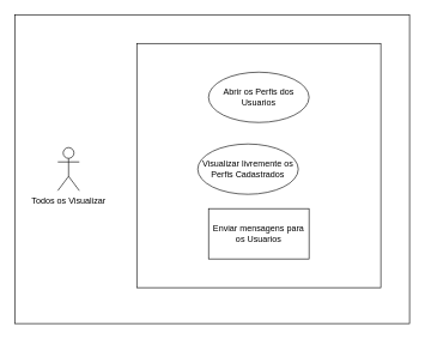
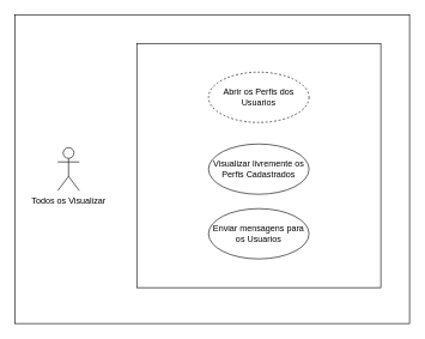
  <mxCell id="0" />
  <mxCell id="1" parent="0" />
  <mxCell id="2" value="" style="html=1;whiteSpace=wrap;" vertex="1" parent="1"><mxGeometry x="20" y="20" width="550" height="430" as="geometry" /></mxCell>
  <mxCell id="3" value="&lt;div&gt;Todos os Visualizar&lt;/div&gt;&lt;div&gt;&lt;br&gt;&lt;/div&gt;" style="shape=umlActor;verticalLabelPosition=bottom;verticalAlign=top;html=1;" vertex="1" parent="1"><mxGeometry x="80" y="205" width="30" height="60" as="geometry" /></mxCell>
  <mxCell id="4" value="" style="html=1;whiteSpace=wrap;" vertex="1" parent="1"><mxGeometry x="190" y="60" width="340" height="340" as="geometry" /></mxCell>
- <mxCell id="5" value="&lt;div&gt;Abrir os Perfis dos Usuarios&lt;br&gt;&lt;/div&gt;" style="ellipse;whiteSpace=wrap;html=1;" vertex="1" parent="1"><mxGeometry x="290" y="100" width="140" height="70" as="geometry" /></mxCell>
- <mxCell id="6" value="Visualizar livremente os Perfis Cadastrados" style="ellipse;whiteSpace=wrap;html=1;" vertex="1" parent="1"><mxGeometry x="275" y="200" width="140" height="70" as="geometry" /></mxCell>
- <mxCell id="7" value="Enviar mensagens para os Usuarios " style="whiteSpace=wrap;html=1;rounded=0;" vertex="1" parent="1"><mxGeometry x="290" y="290" width="140" height="70" as="geometry" /></mxCell>
+ <mxCell id="5" value="&lt;div&gt;Abrir os Perfis dos Usuarios&lt;br&gt;&lt;/div&gt;" style="ellipse;whiteSpace=wrap;html=1;dashed=1;" vertex="1" parent="1"><mxGeometry x="290" y="100" width="140" height="70" as="geometry" /></mxCell>
+ <mxCell id="6" value="Visualizar livremente os Perfis Cadastrados" style="ellipse;whiteSpace=wrap;html=1;" vertex="1" parent="1"><mxGeometry x="290" y="200" width="140" height="70" as="geometry" /></mxCell>
+ <mxCell id="7" value="Enviar mensagens para os Usuarios " style="ellipse;whiteSpace=wrap;html=1;" vertex="1" parent="1"><mxGeometry x="290" y="290" width="140" height="70" as="geometry" /></mxCell>
